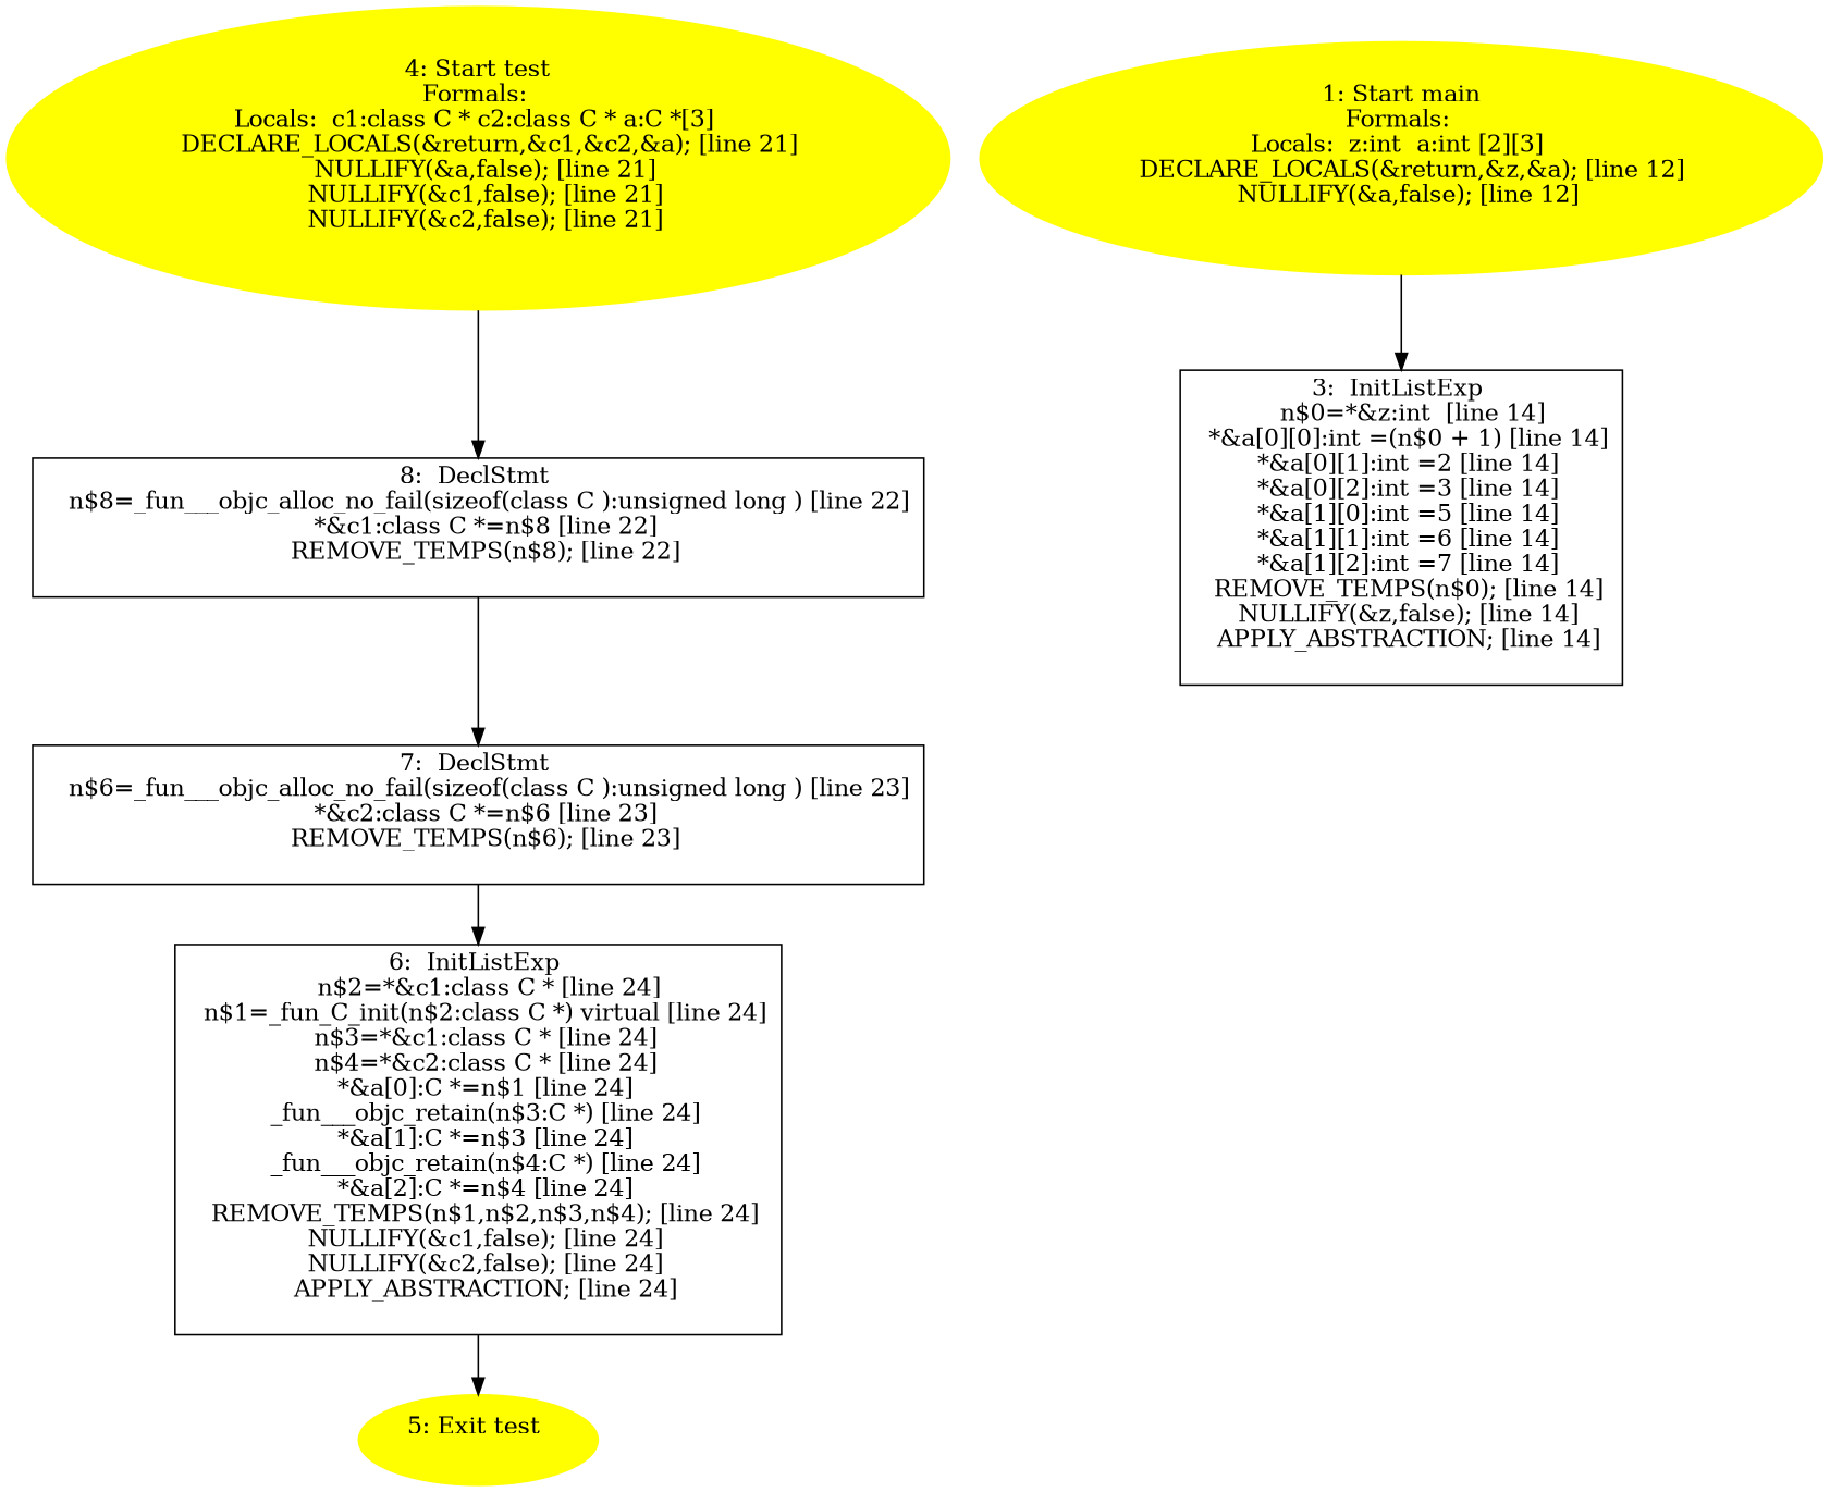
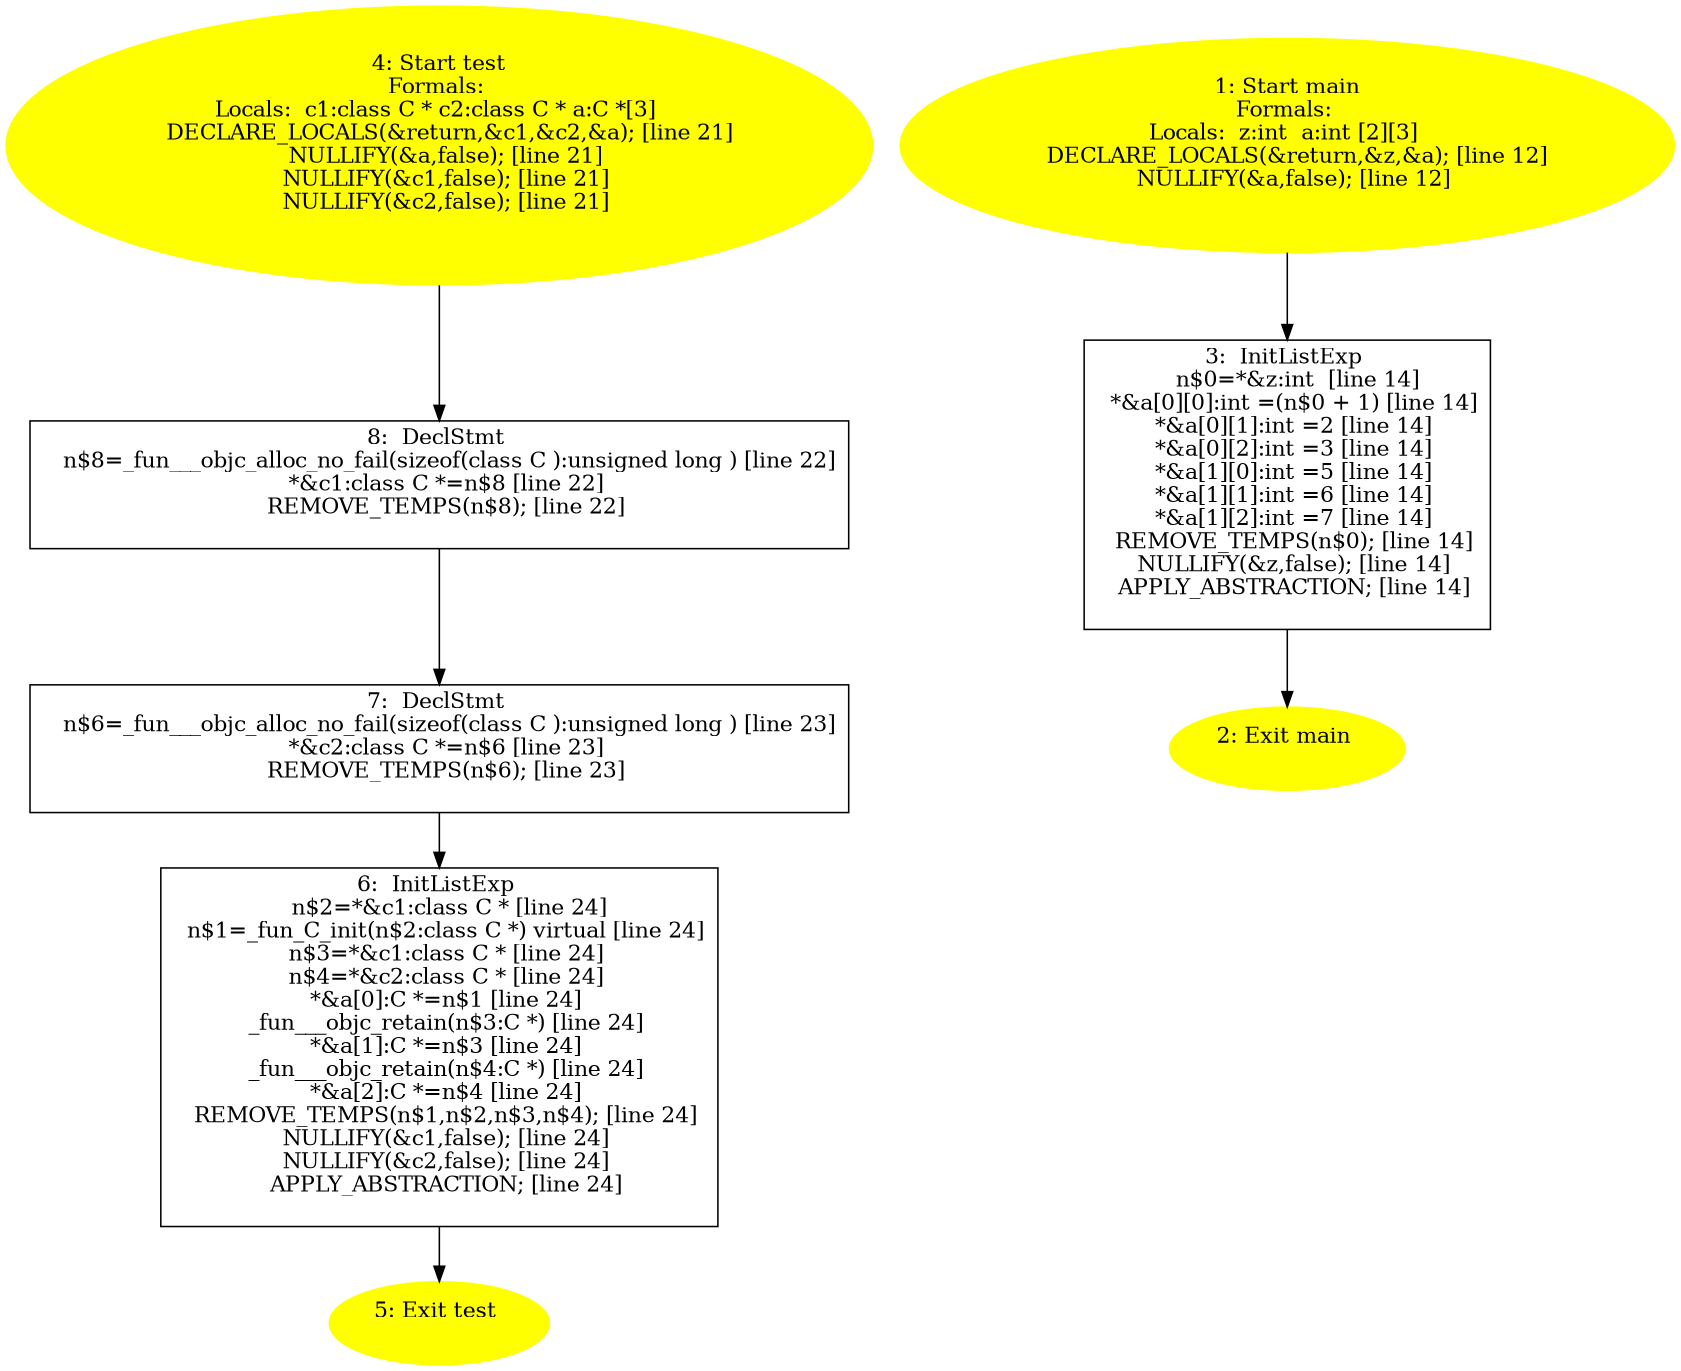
  digraph {
    n1 [label="8:  DeclStmt \n   n$8=_fun___objc_alloc_no_fail(sizeof(class C ):unsigned long ) [line 22]\n  *&c1:class C *=n$8 [line 22]\n  REMOVE_TEMPS(n$8); [line 22]\n " shape=box]
    n2 [label="7:  DeclStmt \n   n$6=_fun___objc_alloc_no_fail(sizeof(class C ):unsigned long ) [line 23]\n  *&c2:class C *=n$6 [line 23]\n  REMOVE_TEMPS(n$6); [line 23]\n " shape=box]
    n3 [label="6:  InitListExp \n   n$2=*&c1:class C * [line 24]\n  n$1=_fun_C_init(n$2:class C *) virtual [line 24]\n  n$3=*&c1:class C * [line 24]\n  n$4=*&c2:class C * [line 24]\n  *&a[0]:C *=n$1 [line 24]\n  _fun___objc_retain(n$3:C *) [line 24]\n  *&a[1]:C *=n$3 [line 24]\n  _fun___objc_retain(n$4:C *) [line 24]\n  *&a[2]:C *=n$4 [line 24]\n  REMOVE_TEMPS(n$1,n$2,n$3,n$4); [line 24]\n  NULLIFY(&c1,false); [line 24]\n  NULLIFY(&c2,false); [line 24]\n  APPLY_ABSTRACTION; [line 24]\n " shape=box]
    n4 [color=yellow label="5: Exit test \n  " style=filled]
    n5 [color=yellow label="4: Start test\nFormals: \nLocals:  c1:class C * c2:class C * a:C *[3] \n   DECLARE_LOCALS(&return,&c1,&c2,&a); [line 21]\n  NULLIFY(&a,false); [line 21]\n  NULLIFY(&c1,false); [line 21]\n  NULLIFY(&c2,false); [line 21]\n " style=filled]
    n6 [label="3:  InitListExp \n   n$0=*&z:int  [line 14]\n  *&a[0][0]:int =(n$0 + 1) [line 14]\n  *&a[0][1]:int =2 [line 14]\n  *&a[0][2]:int =3 [line 14]\n  *&a[1][0]:int =5 [line 14]\n  *&a[1][1]:int =6 [line 14]\n  *&a[1][2]:int =7 [line 14]\n  REMOVE_TEMPS(n$0); [line 14]\n  NULLIFY(&z,false); [line 14]\n  APPLY_ABSTRACTION; [line 14]\n " shape=box]
+   n7 [color=yellow label="2: Exit main \n  " style=filled]
    n8 [color=yellow label="1: Start main\nFormals: \nLocals:  z:int  a:int [2][3] \n   DECLARE_LOCALS(&return,&z,&a); [line 12]\n  NULLIFY(&a,false); [line 12]\n " style=filled]
    n1 -> n2
    n2 -> n3
    n3 -> n4
    n5 -> n1
+   n6 -> n7
    n8 -> n6
  }
